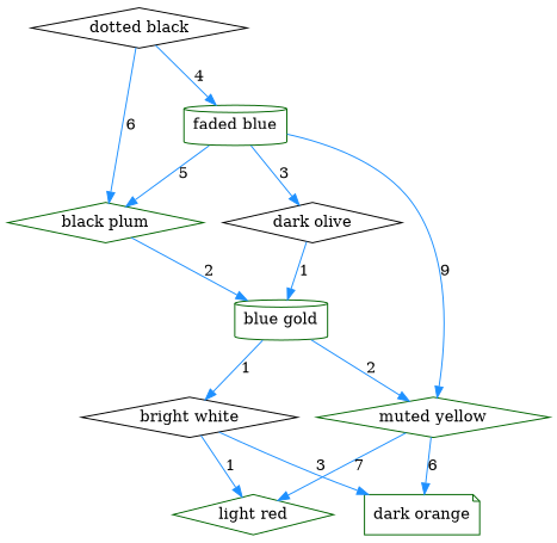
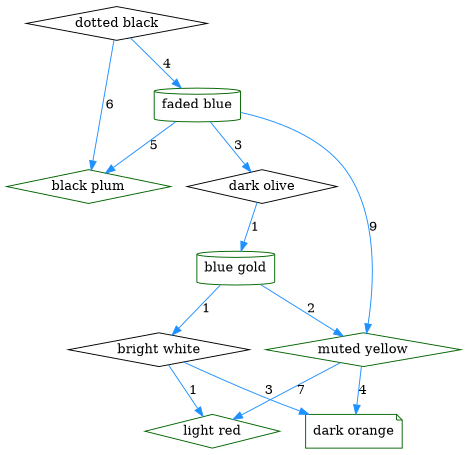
  digraph {
    node [area=0.5 color=darkgreen shape=diamond]
    edge [color="#1e90ff"]
    n1 [label="blue gold" shape=cylinder]
    n2 [color=black label="bright white"]
    n3 [label="muted yellow"]
    n4 [label="light red"]
    n5 [label="dark orange" shape=note]
    n6 [label="faded blue" shape=cylinder]
    n7 [label="black plum"]
    n8 [color=black label="dark olive"]
    n9 [color=black label="dotted black"]
    n1 -> n2 [label=1]
    n1 -> n3 [label=2]
    n2 -> n4 [label=1]
    n2 -> n5 [label=3]
    n3 -> n4 [label=7]
-   n3 -> n5 [label=6]
+   n3 -> n5 [label=4]
    n6 -> n3 [label=9]
    n6 -> n7 [label=5]
    n6 -> n8 [label=3]
-   n7 -> n1 [label=2]
    n8 -> n1 [label=1]
    n9 -> n6 [label=4]
    n9 -> n7 [label=6]
  }
